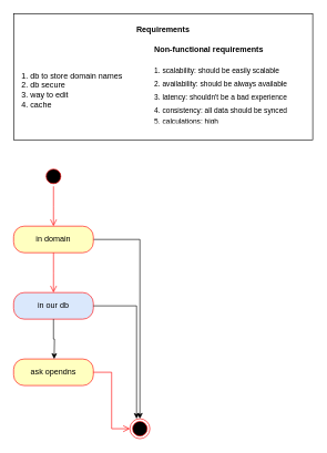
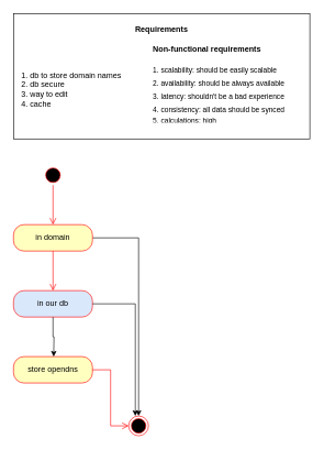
  <mxCell id="0" />
  <mxCell id="1" parent="0" />
  <mxCell id="2" value="" style="rounded=0;whiteSpace=wrap;html=1;" vertex="1" parent="1"><mxGeometry x="20" y="20" width="450" height="190" as="geometry" /></mxCell>
  <mxCell id="3" value="Requirements" style="text;html=1;align=center;verticalAlign=middle;whiteSpace=wrap;rounded=0;fontSize=12;fontStyle=1" vertex="1" parent="1"><mxGeometry x="155" y="30" width="180" height="30" as="geometry" /></mxCell>
  <mxCell id="4" value="" style="ellipse;html=1;shape=startState;fillColor=#000000;strokeColor=#ff0000;" vertex="1" parent="1"><mxGeometry x="65" y="250" width="30" height="30" as="geometry" /></mxCell>
  <mxCell id="5" value="" style="edgeStyle=orthogonalEdgeStyle;html=1;verticalAlign=bottom;endArrow=open;endSize=8;strokeColor=#ff0000;rounded=0;" edge="1" source="4" parent="1"><mxGeometry relative="1" as="geometry"><mxPoint x="80" y="340" as="targetPoint" /></mxGeometry></mxCell>
  <mxCell id="6" style="edgeStyle=orthogonalEdgeStyle;rounded=0;orthogonalLoop=1;jettySize=auto;html=1;entryX=0.5;entryY=0;entryDx=0;entryDy=0;" edge="1" parent="1" source="7" target="9"><mxGeometry relative="1" as="geometry" /></mxCell>
  <mxCell id="7" value="in domain" style="rounded=1;whiteSpace=wrap;html=1;arcSize=40;fontColor=#000000;fillColor=#ffffc0;strokeColor=#ff0000;" vertex="1" parent="1"><mxGeometry x="20" y="340" width="120" height="40" as="geometry" /></mxCell>
  <mxCell id="8" value="" style="edgeStyle=orthogonalEdgeStyle;html=1;verticalAlign=bottom;endArrow=open;endSize=8;strokeColor=#ff0000;rounded=0;" edge="1" source="7" parent="1"><mxGeometry relative="1" as="geometry"><mxPoint x="80" y="440" as="targetPoint" /></mxGeometry></mxCell>
  <mxCell id="9" value="" style="ellipse;html=1;shape=endState;fillColor=#000000;strokeColor=#ff0000;" vertex="1" parent="1"><mxGeometry x="195" y="630" width="30" height="30" as="geometry" /></mxCell>
  <mxCell id="10" value="in our db" style="rounded=1;whiteSpace=wrap;html=1;arcSize=40;fontColor=#000000;fillColor=#dae8fc;strokeColor=#ff0000;" vertex="1" parent="1"><mxGeometry x="20" y="440" width="120" height="40" as="geometry" /></mxCell>
  <mxCell id="11" style="edgeStyle=orthogonalEdgeStyle;rounded=0;orthogonalLoop=1;jettySize=auto;html=1;exitX=1;exitY=0.5;exitDx=0;exitDy=0;entryX=0.333;entryY=0;entryDx=0;entryDy=0;entryPerimeter=0;" edge="1" parent="1" source="10" target="9"><mxGeometry relative="1" as="geometry" /></mxCell>
- <mxCell id="12" value="ask opendns" style="rounded=1;whiteSpace=wrap;html=1;arcSize=40;fontColor=#000000;fillColor=#ffffc0;strokeColor=#ff0000;" vertex="1" parent="1"><mxGeometry x="20" y="540" width="120" height="40" as="geometry" /></mxCell>
+ <mxCell id="12" value="store opendns" style="rounded=1;whiteSpace=wrap;html=1;arcSize=40;fontColor=#000000;fillColor=#ffffc0;strokeColor=#ff0000;" vertex="1" parent="1"><mxGeometry x="20" y="540" width="120" height="40" as="geometry" /></mxCell>
  <mxCell id="13" value="" style="edgeStyle=orthogonalEdgeStyle;html=1;verticalAlign=bottom;endArrow=open;endSize=8;strokeColor=#ff0000;rounded=0;entryX=0;entryY=0.5;entryDx=0;entryDy=0;" edge="1" source="12" parent="1" target="9"><mxGeometry relative="1" as="geometry"><mxPoint x="80" y="640" as="targetPoint" /></mxGeometry></mxCell>
  <mxCell id="14" style="edgeStyle=orthogonalEdgeStyle;rounded=0;orthogonalLoop=1;jettySize=auto;html=1;" edge="1" parent="1" source="10"><mxGeometry relative="1" as="geometry"><mxPoint x="81" y="540" as="targetPoint" /></mxGeometry></mxCell>
  <mxCell id="15" value="1. db to store domain names&lt;br data--h-bstatus=&quot;0OBSERVED&quot;&gt;2. db secure&amp;nbsp;&lt;div data--h-bstatus=&quot;0OBSERVED&quot;&gt;3. way to edit&lt;br data--h-bstatus=&quot;0OBSERVED&quot;&gt;&lt;div data--h-bstatus=&quot;0OBSERVED&quot;&gt;4. cache&lt;/div&gt;&lt;/div&gt;" style="text;html=1;align=left;verticalAlign=middle;whiteSpace=wrap;rounded=0;fontSize=12;" vertex="1" parent="1"><mxGeometry x="30" y="100" width="180" height="70" as="geometry" /></mxCell>
  <mxCell id="16" value="&lt;h1 data--h-bstatus=&quot;0OBSERVED&quot; style=&quot;margin-top: 0px;&quot;&gt;&lt;span data--h-bstatus=&quot;0OBSERVED&quot; style=&quot;background-color: transparent; color: light-dark(rgb(0, 0, 0), rgb(255, 255, 255));&quot;&gt;&lt;font data--h-bstatus=&quot;0OBSERVED&quot; style=&quot;font-size: 12px;&quot;&gt;Non-functional requirements&lt;/font&gt;&lt;/span&gt;&lt;/h1&gt;&lt;h1 data--h-bstatus=&quot;0OBSERVED&quot; style=&quot;margin-top: 0px; line-height: 0%;&quot;&gt;&lt;span data--h-bstatus=&quot;0OBSERVED&quot; style=&quot;font-weight: 400;&quot;&gt;&lt;font data--h-bstatus=&quot;0OBSERVED&quot; style=&quot;font-size: 11px;&quot;&gt;1. scalability: should be easily scalable&lt;/font&gt;&lt;/span&gt;&lt;/h1&gt;&lt;h1 data--h-bstatus=&quot;0OBSERVED&quot; style=&quot;margin-top: 0px; line-height: 0%;&quot;&gt;&lt;span data--h-bstatus=&quot;0OBSERVED&quot; style=&quot;background-color: transparent; color: light-dark(rgb(0, 0, 0), rgb(255, 255, 255)); font-weight: 400;&quot;&gt;&lt;font data--h-bstatus=&quot;0OBSERVED&quot; style=&quot;font-size: 11px;&quot;&gt;2. availability: should be always available&lt;/font&gt;&lt;/span&gt;&lt;/h1&gt;&lt;h1 data--h-bstatus=&quot;0OBSERVED&quot; style=&quot;margin-top: 0px; line-height: 0%;&quot;&gt;&lt;span data--h-bstatus=&quot;0OBSERVED&quot; style=&quot;background-color: transparent; color: light-dark(rgb(0, 0, 0), rgb(255, 255, 255)); font-weight: 400;&quot;&gt;&lt;font data--h-bstatus=&quot;0OBSERVED&quot; style=&quot;font-size: 11px;&quot;&gt;3. latency: shouldn't be a bad experience&lt;/font&gt;&lt;/span&gt;&lt;/h1&gt;&lt;h1 data--h-bstatus=&quot;0OBSERVED&quot; style=&quot;margin-top: 0px; line-height: 0%;&quot;&gt;&lt;span data--h-bstatus=&quot;0OBSERVED&quot; style=&quot;background-color: transparent; color: light-dark(rgb(0, 0, 0), rgb(255, 255, 255)); font-weight: normal;&quot;&gt;&lt;font data--h-bstatus=&quot;0OBSERVED&quot; style=&quot;font-size: 11px;&quot;&gt;4. consistency: all data should be synced&lt;/font&gt;&lt;/span&gt;&lt;/h1&gt;&lt;div data--h-bstatus=&quot;0OBSERVED&quot; style=&quot;line-height: 0%;&quot;&gt;&lt;span data--h-bstatus=&quot;0OBSERVED&quot; style=&quot;background-color: transparent; color: light-dark(rgb(0, 0, 0), rgb(255, 255, 255));&quot;&gt;&lt;font data--h-bstatus=&quot;0OBSERVED&quot; style=&quot;font-size: 11px;&quot;&gt;5. calculations: high&lt;/font&gt;&lt;/span&gt;&lt;/div&gt;" style="text;html=1;whiteSpace=wrap;overflow=hidden;rounded=0;" vertex="1" parent="1"><mxGeometry x="230" y="50" width="230" height="150" as="geometry" /></mxCell>
